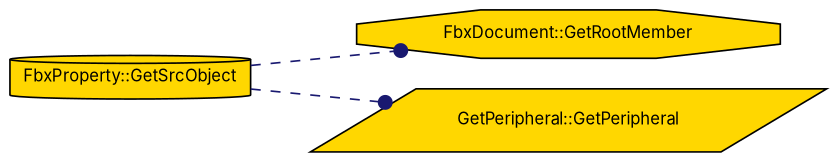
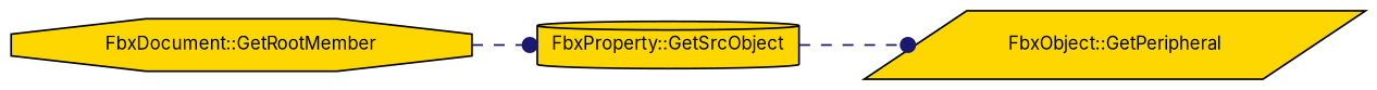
  digraph {
    fontname=Inter
    rankdir=LR
    node [color=black fillcolor=gold fontname=Inter fontsize=10 style=filled]
    edge [arrowhead=dot color=midnightblue fontname=Inter fontsize=10 labelfontname=Helvetica labelfontsize=10 style=dashed]
    n1 [fontcolor=black height=0.2 label="FbxDocument::GetRootMember" shape=octagon width=0.4]
    n2 [height=0.2 label="FbxProperty::GetSrcObject" shape=cylinder width=0.4]
-   n3 [height=0.2 label="GetPeripheral::GetPeripheral" shape=parallelogram width=0.4]
-   n2 -> n1
+   n3 [height=0.2 label="FbxObject::GetPeripheral" shape=parallelogram width=0.4]
+   n1 -> n2
    n2 -> n3
  }
